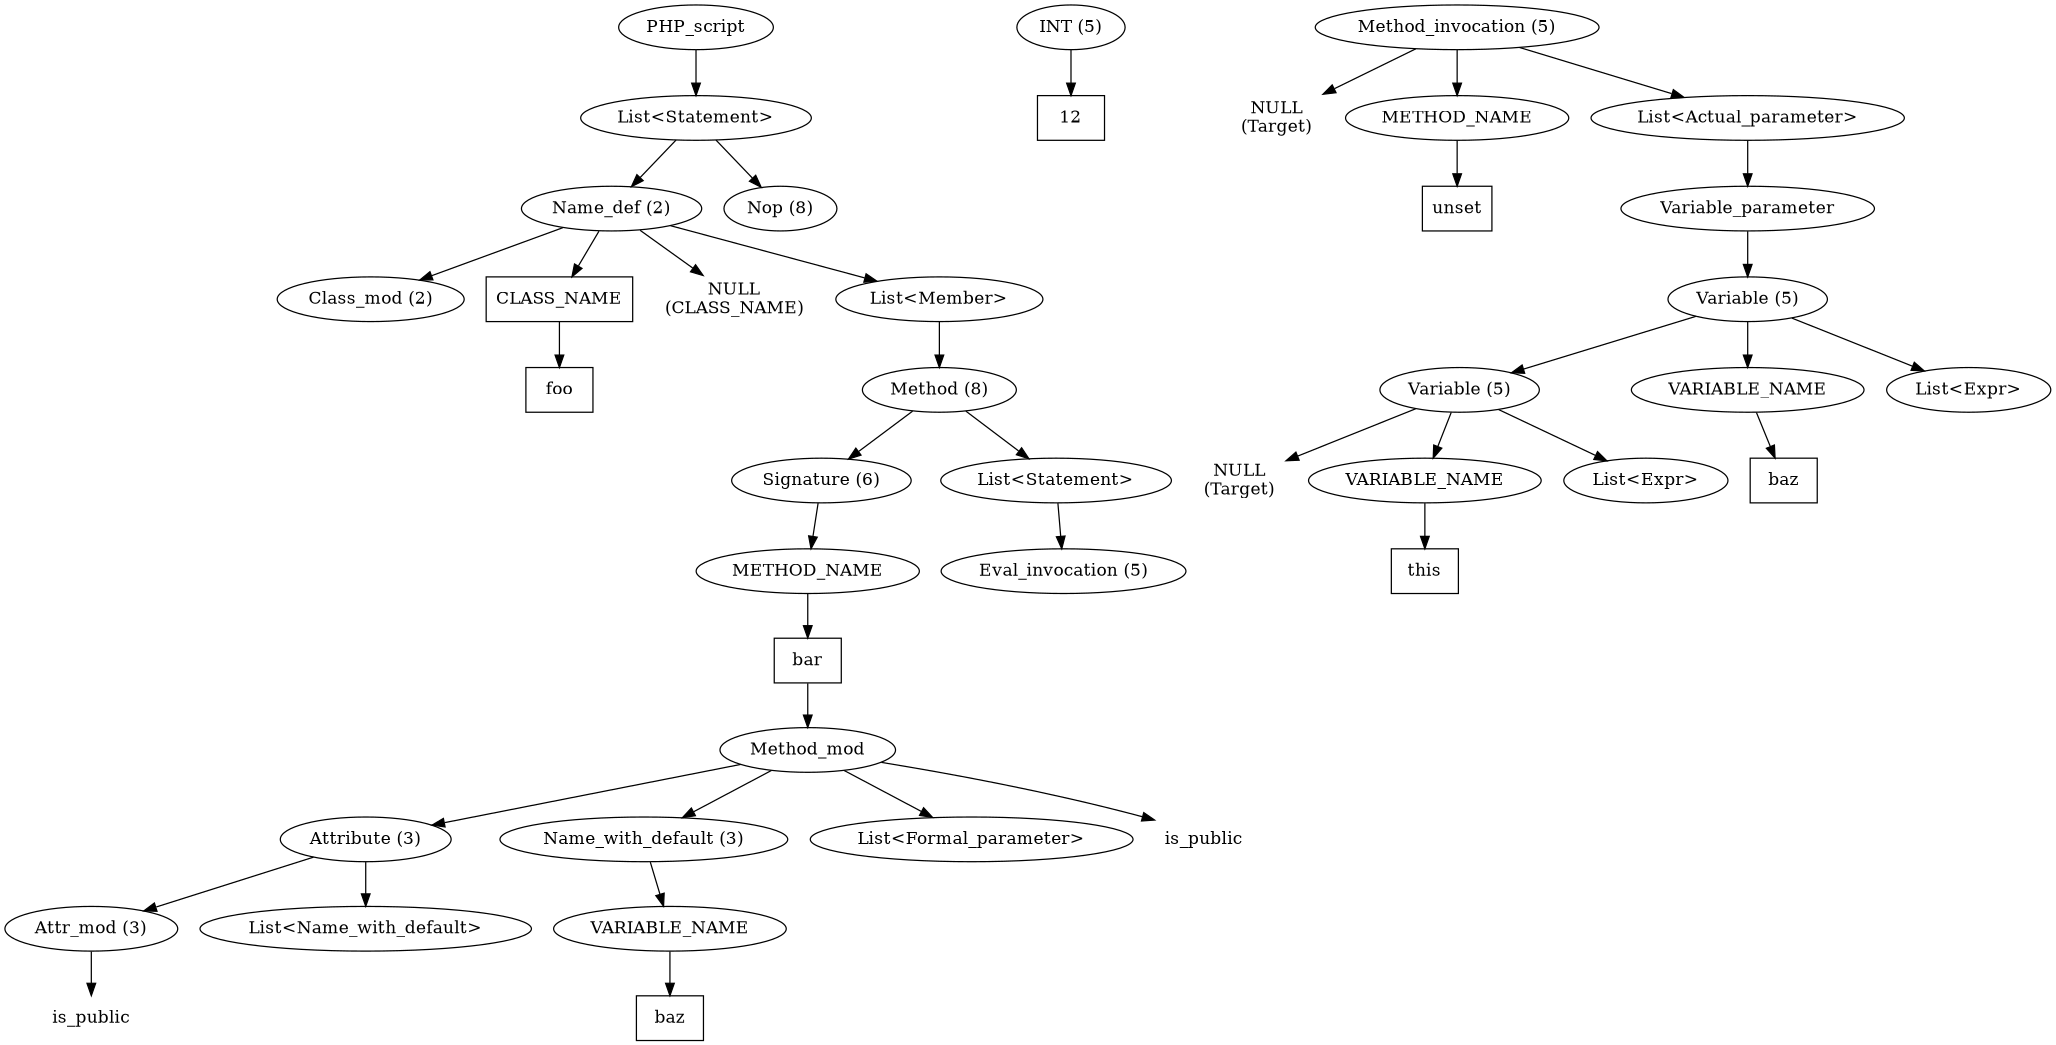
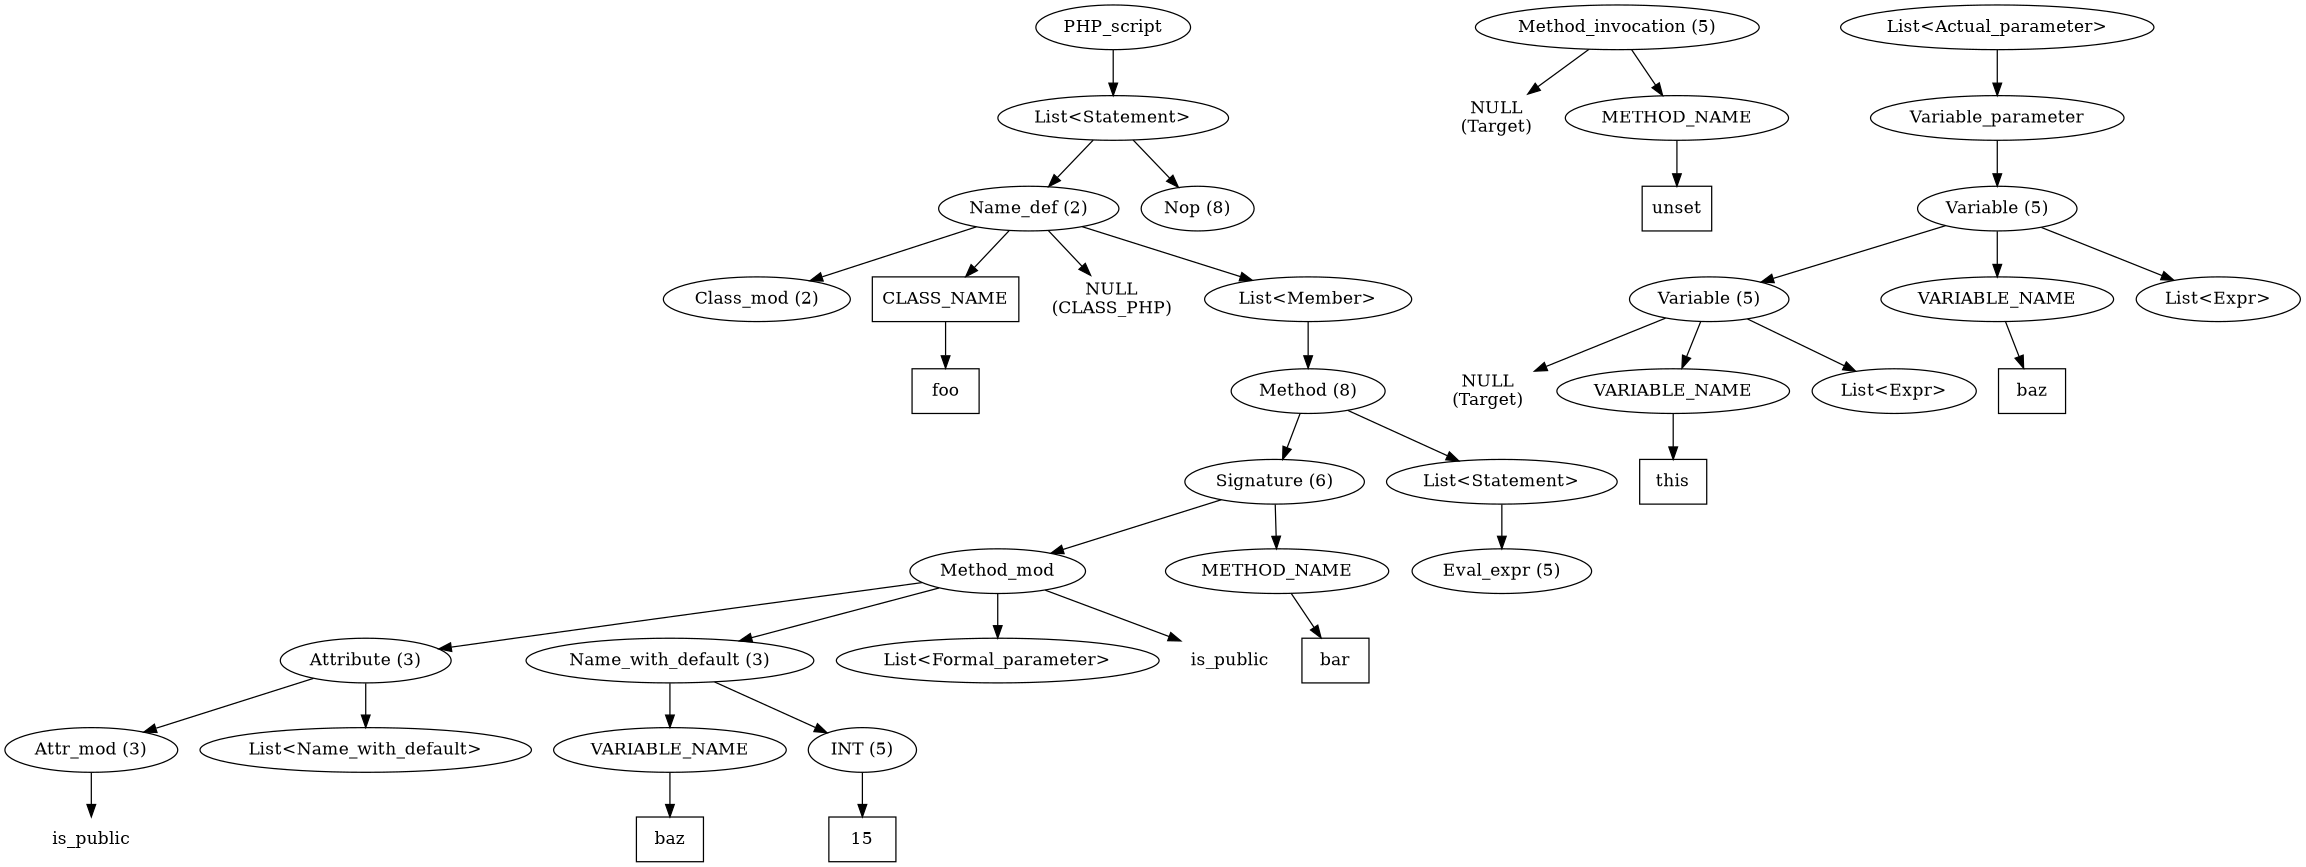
  digraph {
    ordering=out
    n1 [label=PHP_script]
    n2 [label="List<Statement>"]
    n3 [label="Name_def (2)"]
    n4 [label="Nop (8)"]
    n5 [label="Class_mod (2)"]
    n6 [label=CLASS_NAME shape=box]
-   n7 [label="NULL\n(CLASS_NAME)" shape=plaintext]
+   n7 [label="NULL\n(CLASS_PHP)" shape=plaintext]
    n8 [label="List<Member>"]
    n9 [label=foo shape=box]
    n10 [label="Method (8)"]
    n11 [label="Attribute (3)"]
    n12 [label="Attr_mod (3)"]
    n13 [label="List<Name_with_default>"]
    n14 [label="Signature (6)"]
    n15 [label="List<Statement>"]
    n16 [label=is_public shape=plaintext]
    n17 [label="Name_with_default (3)"]
    n18 [label=VARIABLE_NAME]
    n19 [label="INT (5)"]
    n20 [label=baz shape=box]
-   n21 [label=12 shape=box]
+   n21 [label=15 shape=box]
    n22 [label=Method_mod]
    n23 [label=METHOD_NAME]
-   n24 [label="Eval_invocation (5)"]
+   n24 [label="Eval_expr (5)"]
    n25 [label="List<Formal_parameter>"]
    n26 [label=is_public shape=plaintext]
    n27 [label=bar shape=box]
    n28 [label="Method_invocation (5)"]
    n29 [label="NULL\n(Target)" shape=plaintext]
    n30 [label=METHOD_NAME]
    n31 [label="List<Actual_parameter>"]
    n32 [label=unset shape=box]
    n33 [label=Variable_parameter]
    n34 [label="Variable (5)"]
    n35 [label="Variable (5)"]
    n36 [label=VARIABLE_NAME]
    n37 [label="List<Expr>"]
    n38 [label="NULL\n(Target)" shape=plaintext]
    n39 [label=VARIABLE_NAME]
    n40 [label="List<Expr>"]
    n41 [label=baz shape=box]
    n42 [label=this shape=box]
    n1 -> n2
    n2 -> n3
    n2 -> n4
    n3 -> n5
    n3 -> n6
    n3 -> n7
    n3 -> n8
    n6 -> n9
    n8 -> n10
    n10 -> n14
    n10 -> n15
    n11 -> n12
    n11 -> n13
    n12 -> n16
-   n27 -> n22
+   n14 -> n22
    n14 -> n23
    n15 -> n24
    n17 -> n18
+   n17 -> n19
    n18 -> n20
    n19 -> n21
    n22 -> n11
    n22 -> n17
    n22 -> n25
    n22 -> n26
    n23 -> n27
    n28 -> n29
    n28 -> n30
-   n28 -> n31
    n30 -> n32
    n31 -> n33
    n33 -> n34
    n34 -> n35
    n34 -> n36
    n34 -> n37
    n35 -> n38
    n35 -> n39
    n35 -> n40
    n36 -> n41
    n39 -> n42
  }
